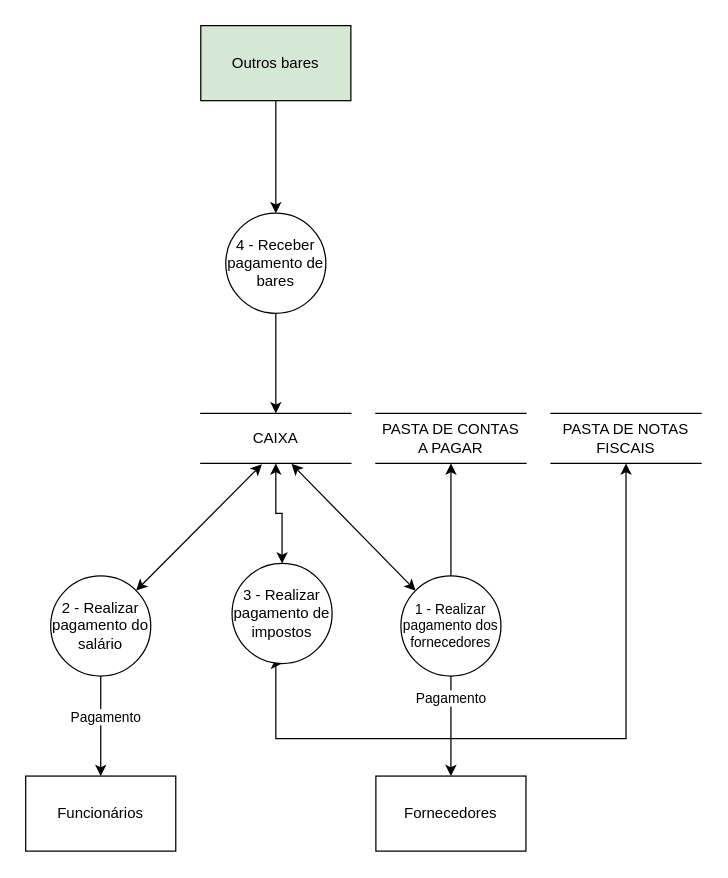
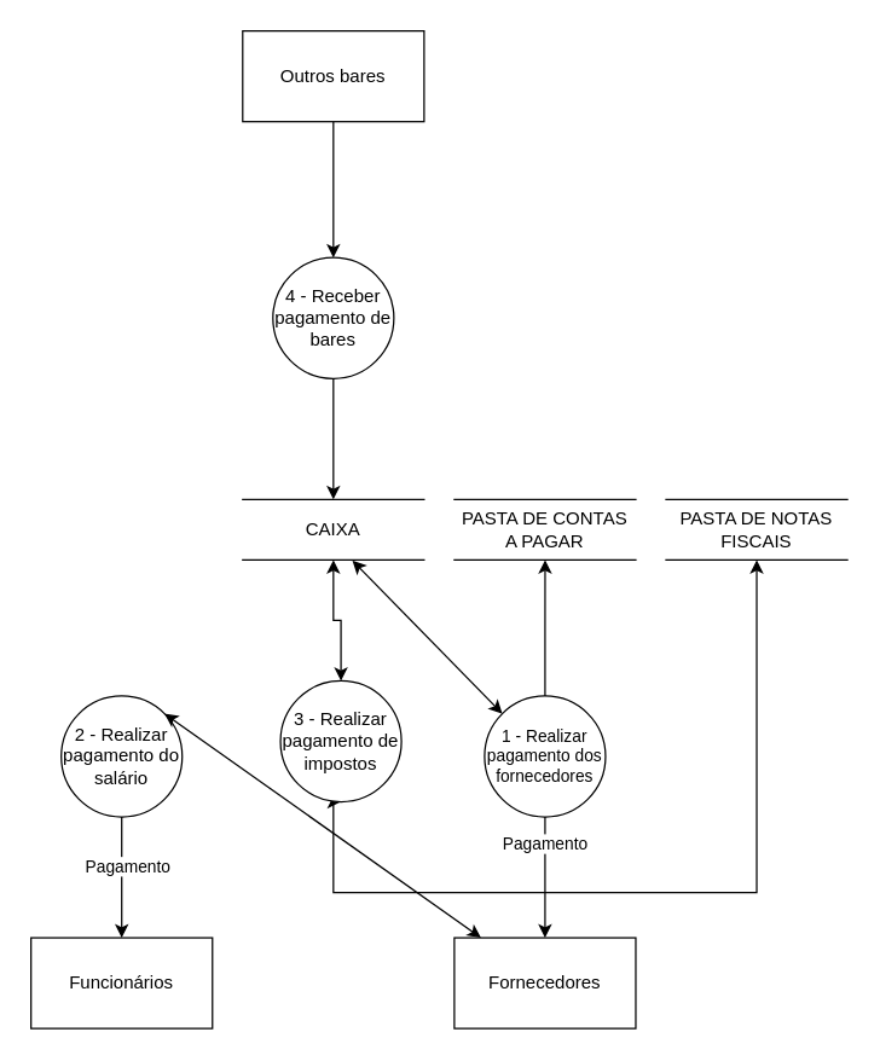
  <mxCell id="0" />
  <mxCell id="1" parent="0" />
  <mxCell id="2" value="CAIXA" style="shape=partialRectangle;whiteSpace=wrap;html=1;left=0;right=0;fillColor=none;" parent="1" vertex="1"><mxGeometry x="160" y="330" width="120" height="40" as="geometry" /></mxCell>
  <mxCell id="3" value="Pagamento" style="edgeStyle=orthogonalEdgeStyle;rounded=0;orthogonalLoop=1;jettySize=auto;html=1;entryX=0.5;entryY=0;entryDx=0;entryDy=0;startArrow=none;startFill=0;" parent="1" source="5" target="20" edge="1"><mxGeometry x="-0.556" relative="1" as="geometry"><mxPoint as="offset" /></mxGeometry></mxCell>
  <mxCell id="4" style="edgeStyle=orthogonalEdgeStyle;rounded=0;orthogonalLoop=1;jettySize=auto;html=1;exitX=0.5;exitY=0;exitDx=0;exitDy=0;entryX=0.417;entryY=1;entryDx=0;entryDy=0;entryPerimeter=0;" parent="1" source="5" edge="1"><mxGeometry relative="1" as="geometry"><mxPoint x="360.04" y="370" as="targetPoint" /></mxGeometry></mxCell>
  <mxCell id="5" value="1 - Realizar pagamento dos fornecedores" style="ellipse;whiteSpace=wrap;html=1;aspect=fixed;fontSize=11;" parent="1" vertex="1"><mxGeometry x="320" y="460" width="80" height="80" as="geometry" /></mxCell>
  <mxCell id="6" value="4 - Receber pagamento de bares" style="ellipse;whiteSpace=wrap;html=1;aspect=fixed;" parent="1" vertex="1"><mxGeometry x="180" y="170" width="80" height="80" as="geometry" /></mxCell>
  <mxCell id="7" style="edgeStyle=orthogonalEdgeStyle;rounded=0;orthogonalLoop=1;jettySize=auto;html=1;entryX=0.5;entryY=0;entryDx=0;entryDy=0;startArrow=none;startFill=0;" parent="1" source="9" target="21" edge="1"><mxGeometry relative="1" as="geometry" /></mxCell>
  <mxCell id="8" value="Pagamento" style="edgeLabel;html=1;align=center;verticalAlign=middle;resizable=0;points=[];" parent="7" vertex="1" connectable="0"><mxGeometry x="-0.208" y="3" relative="1" as="geometry"><mxPoint as="offset" /></mxGeometry></mxCell>
  <mxCell id="9" value="2 - Realizar pagamento do salário" style="ellipse;whiteSpace=wrap;html=1;aspect=fixed;" parent="1" vertex="1"><mxGeometry x="40" y="460" width="80" height="80" as="geometry" /></mxCell>
  <mxCell id="10" value="" style="edgeStyle=orthogonalEdgeStyle;rounded=0;orthogonalLoop=1;jettySize=auto;html=1;startArrow=classic;startFill=1;" parent="1" source="12" target="2" edge="1"><mxGeometry relative="1" as="geometry" /></mxCell>
  <mxCell id="11" style="edgeStyle=orthogonalEdgeStyle;rounded=0;orthogonalLoop=1;jettySize=auto;html=1;exitX=0.5;exitY=1;exitDx=0;exitDy=0;startArrow=classic;startFill=1;entryX=0.5;entryY=1;entryDx=0;entryDy=0;" parent="1" source="12" target="17" edge="1"><mxGeometry relative="1" as="geometry"><mxPoint x="530" y="400" as="targetPoint" /><Array as="points"><mxPoint x="220" y="590" /><mxPoint x="500" y="590" /></Array></mxGeometry></mxCell>
  <mxCell id="12" value="3 - Realizar pagamento de impostos" style="ellipse;whiteSpace=wrap;html=1;aspect=fixed;" parent="1" vertex="1"><mxGeometry x="185" y="450" width="80" height="80" as="geometry" /></mxCell>
  <mxCell id="13" value="PASTA DE CONTAS A PAGAR" style="shape=partialRectangle;whiteSpace=wrap;html=1;left=0;right=0;fillColor=none;" parent="1" vertex="1"><mxGeometry x="300" y="330" width="120" height="40" as="geometry" /></mxCell>
- <mxCell id="14" value="" style="endArrow=classic;html=1;exitX=1;exitY=0;exitDx=0;exitDy=0;entryX=0.407;entryY=1.019;entryDx=0;entryDy=0;entryPerimeter=0;startArrow=classic;startFill=1;" parent="1" source="9" target="2" edge="1"><mxGeometry width="50" height="50" relative="1" as="geometry"><mxPoint x="110" y="470" as="sourcePoint" /><mxPoint x="200" y="390" as="targetPoint" /></mxGeometry></mxCell>
+ <mxCell id="14" value="" style="endArrow=classic;html=1;exitX=1;exitY=0;exitDx=0;exitDy=0;startArrow=classic;startFill=1;" parent="1" source="9" target="20" edge="1"><mxGeometry width="50" height="50" relative="1" as="geometry"><mxPoint x="110" y="470" as="sourcePoint" /><mxPoint x="200" y="390" as="targetPoint" /></mxGeometry></mxCell>
  <mxCell id="15" value="" style="endArrow=classic;html=1;exitX=0;exitY=0;exitDx=0;exitDy=0;entryX=0.605;entryY=1.01;entryDx=0;entryDy=0;entryPerimeter=0;startArrow=classic;startFill=1;" parent="1" source="5" target="2" edge="1"><mxGeometry width="50" height="50" relative="1" as="geometry"><mxPoint x="300" y="460" as="sourcePoint" /><mxPoint x="180" y="370" as="targetPoint" /></mxGeometry></mxCell>
  <mxCell id="16" value="" style="endArrow=classic;html=1;entryX=0.5;entryY=0;entryDx=0;entryDy=0;exitX=0.5;exitY=1;exitDx=0;exitDy=0;" parent="1" source="6" target="2" edge="1"><mxGeometry width="50" height="50" relative="1" as="geometry"><mxPoint x="130" y="260" as="sourcePoint" /><mxPoint x="80" y="310" as="targetPoint" /></mxGeometry></mxCell>
  <mxCell id="17" value="PASTA DE NOTAS FISCAIS" style="shape=partialRectangle;whiteSpace=wrap;html=1;left=0;right=0;fillColor=none;" parent="1" vertex="1"><mxGeometry x="440" y="330" width="120" height="40" as="geometry" /></mxCell>
  <mxCell id="18" style="edgeStyle=orthogonalEdgeStyle;rounded=0;orthogonalLoop=1;jettySize=auto;html=1;entryX=0.5;entryY=0;entryDx=0;entryDy=0;" parent="1" source="19" target="6" edge="1"><mxGeometry relative="1" as="geometry" /></mxCell>
- <mxCell id="19" value="Outros bares" style="rounded=0;whiteSpace=wrap;html=1;fillColor=#d5e8d4;" parent="1" vertex="1"><mxGeometry x="160" y="20" width="120" height="60" as="geometry" /></mxCell>
+ <mxCell id="19" value="Outros bares" style="rounded=0;whiteSpace=wrap;html=1;" parent="1" vertex="1"><mxGeometry x="160" y="20" width="120" height="60" as="geometry" /></mxCell>
  <mxCell id="20" value="Fornecedores" style="rounded=0;whiteSpace=wrap;html=1;" parent="1" vertex="1"><mxGeometry x="300" y="620" width="120" height="60" as="geometry" /></mxCell>
  <mxCell id="21" value="Funcionários" style="rounded=0;whiteSpace=wrap;html=1;" parent="1" vertex="1"><mxGeometry x="20" y="620" width="120" height="60" as="geometry" /></mxCell>
